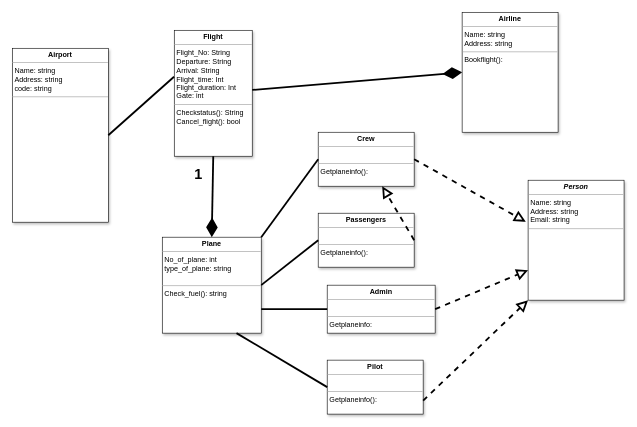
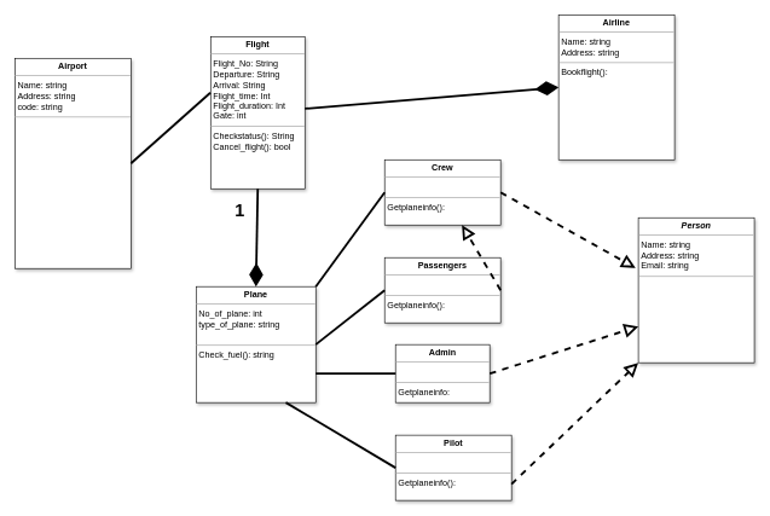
  <mxCell id="0" />
  <mxCell id="1" parent="0" />
  <mxCell id="2" value="&lt;p style=&quot;margin:0px;margin-top:4px;text-align:center;&quot;&gt;&lt;b&gt;Flight&lt;/b&gt;&lt;/p&gt;&lt;hr size=&quot;1&quot;&gt;&lt;p style=&quot;margin:0px;margin-left:4px;&quot;&gt;Flight_No: String&amp;nbsp;&lt;/p&gt;&lt;p style=&quot;margin:0px;margin-left:4px;&quot;&gt;Departure: String&lt;/p&gt;&lt;p style=&quot;margin:0px;margin-left:4px;&quot;&gt;Arrival: String&lt;/p&gt;&lt;p style=&quot;margin:0px;margin-left:4px;&quot;&gt;Flight_time: Int&lt;/p&gt;&lt;p style=&quot;margin:0px;margin-left:4px;&quot;&gt;Flight_duration: Int&lt;/p&gt;&lt;p style=&quot;margin:0px;margin-left:4px;&quot;&gt;Gate: int&lt;/p&gt;&lt;hr size=&quot;1&quot;&gt;&lt;p style=&quot;margin:0px;margin-left:4px;&quot;&gt;&lt;span style=&quot;background-color: initial;&quot;&gt;Checkstatus(): String&lt;/span&gt;&lt;/p&gt;&lt;p style=&quot;margin:0px;margin-left:4px;&quot;&gt;&lt;span style=&quot;background-color: initial;&quot;&gt;Cancel_flight(): bool&lt;/span&gt;&lt;br&gt;&lt;/p&gt;&lt;p style=&quot;margin:0px;margin-left:4px;&quot;&gt;&lt;span style=&quot;background-color: initial;&quot;&gt;&lt;br&gt;&lt;/span&gt;&lt;/p&gt;&lt;p style=&quot;margin:0px;margin-left:4px;&quot;&gt;&lt;br&gt;&lt;/p&gt;" style="verticalAlign=top;align=left;overflow=fill;fontSize=12;fontFamily=Helvetica;html=1;shadow=1;" vertex="1" parent="1"><mxGeometry x="290" y="50" width="130" height="210" as="geometry" /></mxCell>
  <mxCell id="3" value="&lt;p style=&quot;margin:0px;margin-top:4px;text-align:center;&quot;&gt;&lt;b&gt;Plane&lt;/b&gt;&lt;/p&gt;&lt;hr size=&quot;1&quot;&gt;&lt;p style=&quot;margin:0px;margin-left:4px;&quot;&gt;No_of_plane: int&lt;/p&gt;&lt;p style=&quot;margin:0px;margin-left:4px;&quot;&gt;type_of_plane: string&lt;/p&gt;&lt;p style=&quot;margin:0px;margin-left:4px;&quot;&gt;&lt;br&gt;&lt;/p&gt;&lt;hr size=&quot;1&quot;&gt;&lt;p style=&quot;margin:0px;margin-left:4px;&quot;&gt;Check_fuel(): string&lt;/p&gt;&lt;p style=&quot;margin:0px;margin-left:4px;&quot;&gt;&lt;br&gt;&lt;/p&gt;" style="verticalAlign=top;align=left;overflow=fill;fontSize=12;fontFamily=Helvetica;html=1;shadow=1;" vertex="1" parent="1"><mxGeometry x="270" y="395" width="165" height="160" as="geometry" /></mxCell>
  <mxCell id="4" value="&lt;p style=&quot;margin:0px;margin-top:4px;text-align:center;&quot;&gt;&lt;b&gt;Crew&lt;/b&gt;&lt;/p&gt;&lt;hr size=&quot;1&quot;&gt;&lt;p style=&quot;margin:0px;margin-left:4px;&quot;&gt;&lt;br&gt;&lt;/p&gt;&lt;hr size=&quot;1&quot;&gt;&lt;p style=&quot;margin:0px;margin-left:4px;&quot;&gt;Getplaneinfo():&amp;nbsp;&lt;/p&gt;" style="verticalAlign=top;align=left;overflow=fill;fontSize=12;fontFamily=Helvetica;html=1;shadow=1;" vertex="1" parent="1"><mxGeometry x="530" y="220" width="160" height="90" as="geometry" /></mxCell>
  <mxCell id="5" value="&lt;p style=&quot;margin:0px;margin-top:4px;text-align:center;&quot;&gt;&lt;b&gt;Passengers&lt;/b&gt;&lt;/p&gt;&lt;hr size=&quot;1&quot;&gt;&lt;p style=&quot;margin:0px;margin-left:4px;&quot;&gt;&lt;br&gt;&lt;/p&gt;&lt;hr size=&quot;1&quot;&gt;&lt;p style=&quot;margin:0px;margin-left:4px;&quot;&gt;Getplaneinfo():&lt;/p&gt;" style="verticalAlign=top;align=left;overflow=fill;fontSize=12;fontFamily=Helvetica;html=1;shadow=1;" vertex="1" parent="1"><mxGeometry x="530" y="355" width="160" height="90" as="geometry" /></mxCell>
- <mxCell id="6" value="&lt;p style=&quot;margin:0px;margin-top:4px;text-align:center;&quot;&gt;&lt;b&gt;Admin&lt;/b&gt;&lt;/p&gt;&lt;hr size=&quot;1&quot;&gt;&lt;p style=&quot;margin:0px;margin-left:4px;&quot;&gt;&lt;br&gt;&lt;/p&gt;&lt;hr size=&quot;1&quot;&gt;&lt;p style=&quot;margin:0px;margin-left:4px;&quot;&gt;Getplaneinfo:&lt;/p&gt;" style="verticalAlign=top;align=left;overflow=fill;fontSize=12;fontFamily=Helvetica;html=1;shadow=1;" vertex="1" parent="1"><mxGeometry x="545" y="475" width="180" height="80" as="geometry" /></mxCell>
+ <mxCell id="6" value="&lt;p style=&quot;margin:0px;margin-top:4px;text-align:center;&quot;&gt;&lt;b&gt;Admin&lt;/b&gt;&lt;/p&gt;&lt;hr size=&quot;1&quot;&gt;&lt;p style=&quot;margin:0px;margin-left:4px;&quot;&gt;&lt;br&gt;&lt;/p&gt;&lt;hr size=&quot;1&quot;&gt;&lt;p style=&quot;margin:0px;margin-left:4px;&quot;&gt;Getplaneinfo:&lt;/p&gt;" style="verticalAlign=top;align=left;overflow=fill;fontSize=12;fontFamily=Helvetica;html=1;shadow=1;" vertex="1" parent="1"><mxGeometry x="545" y="475" width="130" height="80" as="geometry" /></mxCell>
  <mxCell id="7" value="" style="endArrow=none;html=1;rounded=0;exitX=1;exitY=0;exitDx=0;exitDy=0;entryX=0;entryY=0.5;entryDx=0;entryDy=0;strokeWidth=3;" edge="1" parent="1" source="3" target="4"><mxGeometry width="50" height="50" relative="1" as="geometry"><mxPoint x="320" y="220" as="sourcePoint" /><mxPoint x="370" y="170" as="targetPoint" /></mxGeometry></mxCell>
  <mxCell id="8" value="" style="endArrow=none;html=1;rounded=0;entryX=0;entryY=0.5;entryDx=0;entryDy=0;exitX=1;exitY=0.5;exitDx=0;exitDy=0;strokeWidth=3;" edge="1" parent="1" source="3" target="5"><mxGeometry width="50" height="50" relative="1" as="geometry"><mxPoint x="320" y="220" as="sourcePoint" /><mxPoint x="370" y="170" as="targetPoint" /></mxGeometry></mxCell>
  <mxCell id="9" value="" style="endArrow=none;html=1;rounded=0;entryX=0;entryY=0.5;entryDx=0;entryDy=0;exitX=1;exitY=0.75;exitDx=0;exitDy=0;strokeWidth=3;" edge="1" parent="1" source="3" target="6"><mxGeometry width="50" height="50" relative="1" as="geometry"><mxPoint x="320" y="220" as="sourcePoint" /><mxPoint x="370" y="170" as="targetPoint" /></mxGeometry></mxCell>
  <mxCell id="10" value="&lt;p style=&quot;margin:0px;margin-top:4px;text-align:center;&quot;&gt;&lt;b&gt;Airport&lt;/b&gt;&lt;/p&gt;&lt;hr size=&quot;1&quot;&gt;&lt;p style=&quot;margin:0px;margin-left:4px;&quot;&gt;Name: string&lt;/p&gt;&lt;p style=&quot;margin:0px;margin-left:4px;&quot;&gt;Address: string&lt;/p&gt;&lt;p style=&quot;margin:0px;margin-left:4px;&quot;&gt;code: string&lt;/p&gt;&lt;hr size=&quot;1&quot;&gt;&lt;p style=&quot;margin:0px;margin-left:4px;&quot;&gt;&lt;br&gt;&lt;/p&gt;" style="verticalAlign=top;align=left;overflow=fill;fontSize=12;fontFamily=Helvetica;html=1;shadow=1;" vertex="1" parent="1"><mxGeometry x="20" y="80" width="160" height="290" as="geometry" /></mxCell>
  <mxCell id="11" value="" style="endArrow=none;html=1;rounded=0;exitX=1;exitY=0.5;exitDx=0;exitDy=0;entryX=-0.003;entryY=0.369;entryDx=0;entryDy=0;entryPerimeter=0;strokeWidth=3;" edge="1" parent="1" source="10" target="2"><mxGeometry width="50" height="50" relative="1" as="geometry"><mxPoint x="270" y="180" as="sourcePoint" /><mxPoint x="320" y="130" as="targetPoint" /></mxGeometry></mxCell>
  <mxCell id="12" value="&lt;p style=&quot;margin:0px;margin-top:4px;text-align:center;&quot;&gt;&lt;b&gt;Pilot&lt;/b&gt;&lt;/p&gt;&lt;hr size=&quot;1&quot;&gt;&lt;p style=&quot;margin:0px;margin-left:4px;&quot;&gt;&lt;br&gt;&lt;/p&gt;&lt;hr size=&quot;1&quot;&gt;&lt;p style=&quot;margin:0px;margin-left:4px;&quot;&gt;Getplaneinfo():&lt;/p&gt;" style="verticalAlign=top;align=left;overflow=fill;fontSize=12;fontFamily=Helvetica;html=1;shadow=1;" vertex="1" parent="1"><mxGeometry x="545" y="600" width="160" height="90" as="geometry" /></mxCell>
  <mxCell id="13" value="" style="endArrow=none;html=1;rounded=0;entryX=0;entryY=0.5;entryDx=0;entryDy=0;exitX=0.75;exitY=1;exitDx=0;exitDy=0;strokeWidth=3;" edge="1" parent="1" source="3" target="12"><mxGeometry width="50" height="50" relative="1" as="geometry"><mxPoint x="330" y="480" as="sourcePoint" /><mxPoint x="380" y="430" as="targetPoint" /></mxGeometry></mxCell>
  <mxCell id="14" value="&lt;p style=&quot;margin:0px;margin-top:4px;text-align:center;&quot;&gt;&lt;b&gt;&lt;i&gt;Person&lt;/i&gt;&lt;/b&gt;&lt;/p&gt;&lt;hr size=&quot;1&quot;&gt;&lt;p style=&quot;margin:0px;margin-left:4px;&quot;&gt;Name: string&lt;/p&gt;&lt;p style=&quot;margin:0px;margin-left:4px;&quot;&gt;Address: string&amp;nbsp;&lt;/p&gt;&lt;p style=&quot;margin:0px;margin-left:4px;&quot;&gt;Email: string&lt;/p&gt;&lt;hr size=&quot;1&quot;&gt;&lt;p style=&quot;margin:0px;margin-left:4px;&quot;&gt;&lt;br&gt;&lt;/p&gt;" style="verticalAlign=top;align=left;overflow=fill;fontSize=12;fontFamily=Helvetica;html=1;shadow=1;" vertex="1" parent="1"><mxGeometry x="880" y="300" width="160" height="200" as="geometry" /></mxCell>
  <mxCell id="15" value="" style="endArrow=block;dashed=1;endFill=0;endSize=12;html=1;rounded=0;strokeWidth=3;entryX=-0.024;entryY=0.346;entryDx=0;entryDy=0;entryPerimeter=0;exitX=1;exitY=0.5;exitDx=0;exitDy=0;" edge="1" parent="1" source="4" target="14"><mxGeometry width="160" relative="1" as="geometry"><mxPoint x="590" y="350" as="sourcePoint" /><mxPoint x="750" y="350" as="targetPoint" /></mxGeometry></mxCell>
  <mxCell id="16" value="" style="endArrow=block;dashed=1;endFill=0;endSize=12;html=1;rounded=0;strokeWidth=3;exitX=1;exitY=0.5;exitDx=0;exitDy=0;" edge="1" parent="1" source="5" target="4"><mxGeometry width="160" relative="1" as="geometry"><mxPoint x="590" y="350" as="sourcePoint" /><mxPoint x="750" y="350" as="targetPoint" /></mxGeometry></mxCell>
  <mxCell id="17" value="" style="endArrow=block;dashed=1;endFill=0;endSize=12;html=1;rounded=0;strokeWidth=3;entryX=0;entryY=0.75;entryDx=0;entryDy=0;exitX=1;exitY=0.5;exitDx=0;exitDy=0;" edge="1" parent="1" source="6" target="14"><mxGeometry width="160" relative="1" as="geometry"><mxPoint x="590" y="350" as="sourcePoint" /><mxPoint x="750" y="350" as="targetPoint" /></mxGeometry></mxCell>
  <mxCell id="18" value="" style="endArrow=block;dashed=1;endFill=0;endSize=12;html=1;rounded=0;strokeWidth=3;entryX=0;entryY=1;entryDx=0;entryDy=0;exitX=1;exitY=0.75;exitDx=0;exitDy=0;" edge="1" parent="1" source="12" target="14"><mxGeometry width="160" relative="1" as="geometry"><mxPoint x="590" y="350" as="sourcePoint" /><mxPoint x="750" y="350" as="targetPoint" /></mxGeometry></mxCell>
  <mxCell id="19" value="" style="endArrow=diamondThin;endFill=1;endSize=24;html=1;rounded=0;strokeWidth=3;exitX=0.5;exitY=1;exitDx=0;exitDy=0;entryX=0.5;entryY=0;entryDx=0;entryDy=0;" edge="1" parent="1" source="2" target="3"><mxGeometry width="160" relative="1" as="geometry"><mxPoint x="300" y="350" as="sourcePoint" /><mxPoint x="460" y="350" as="targetPoint" /></mxGeometry></mxCell>
  <mxCell id="20" value="&lt;font size=&quot;1&quot; style=&quot;&quot;&gt;&lt;b style=&quot;font-size: 24px;&quot;&gt;1&lt;/b&gt;&lt;/font&gt;" style="text;html=1;align=center;verticalAlign=middle;resizable=0;points=[];autosize=1;strokeColor=none;fillColor=none;" vertex="1" parent="1"><mxGeometry x="310" y="270" width="40" height="40" as="geometry" /></mxCell>
  <mxCell id="21" value="&lt;p style=&quot;margin:0px;margin-top:4px;text-align:center;&quot;&gt;&lt;b&gt;Airline&lt;/b&gt;&lt;/p&gt;&lt;hr size=&quot;1&quot;&gt;&lt;p style=&quot;margin:0px;margin-left:4px;&quot;&gt;Name: string&amp;nbsp;&lt;/p&gt;&lt;p style=&quot;margin:0px;margin-left:4px;&quot;&gt;Address: string&lt;/p&gt;&lt;hr size=&quot;1&quot;&gt;&lt;p style=&quot;margin:0px;margin-left:4px;&quot;&gt;Bookflight():&amp;nbsp;&lt;/p&gt;" style="verticalAlign=top;align=left;overflow=fill;fontSize=12;fontFamily=Helvetica;html=1;shadow=1;" vertex="1" parent="1"><mxGeometry x="770" y="20" width="160" height="200" as="geometry" /></mxCell>
  <mxCell id="22" value="" style="endArrow=diamondThin;endFill=1;endSize=24;html=1;rounded=0;strokeWidth=3;fontSize=24;entryX=0;entryY=0.5;entryDx=0;entryDy=0;" edge="1" parent="1" source="2" target="21"><mxGeometry width="160" relative="1" as="geometry"><mxPoint x="570" y="210" as="sourcePoint" /><mxPoint x="730" y="210" as="targetPoint" /></mxGeometry></mxCell>
